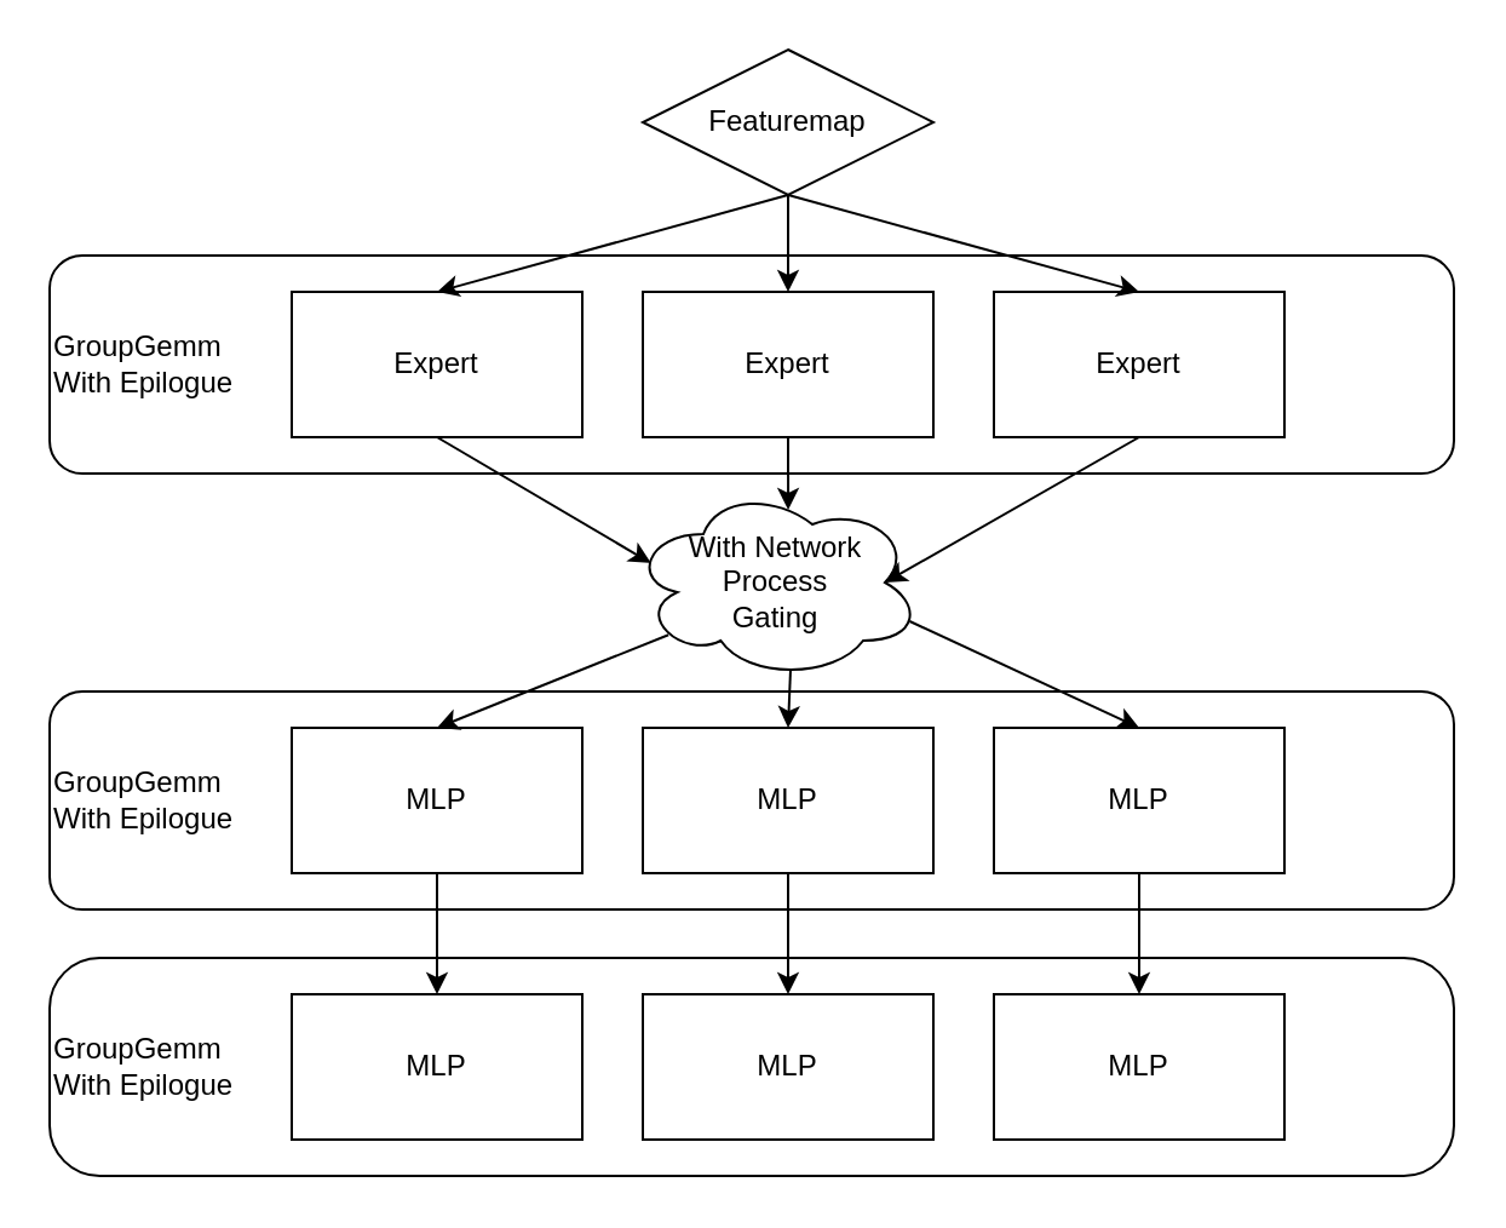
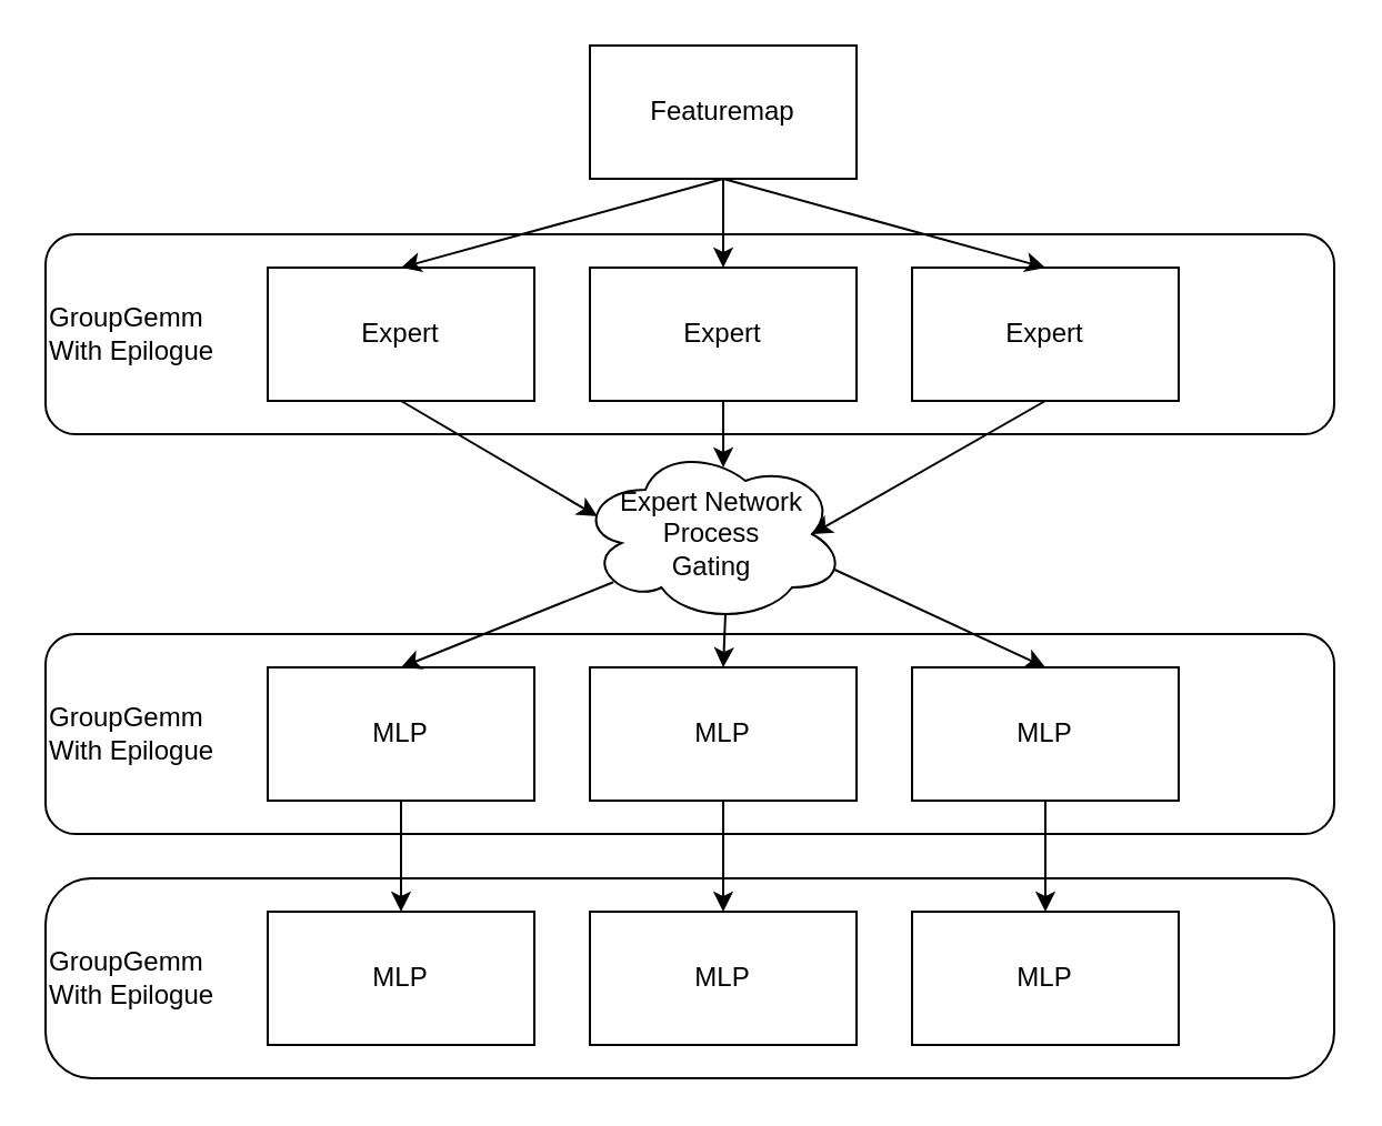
  <mxCell id="0" />
  <mxCell id="1" parent="0" />
  <mxCell id="2" value="GroupGemm&lt;br&gt;With Epilogue" style="rounded=1;whiteSpace=wrap;html=1;align=left;" parent="1" vertex="1"><mxGeometry x="20" y="105" width="580" height="90" as="geometry" /></mxCell>
  <mxCell id="3" value="GroupGemm&lt;br&gt;With Epilogue" style="rounded=1;whiteSpace=wrap;html=1;align=left;arcSize=23;" parent="1" vertex="1"><mxGeometry x="20" y="395" width="580" height="90" as="geometry" /></mxCell>
  <mxCell id="4" value="GroupGemm&lt;br&gt;With Epilogue" style="rounded=1;whiteSpace=wrap;html=1;align=left;" parent="1" vertex="1"><mxGeometry x="20" y="285" width="580" height="90" as="geometry" /></mxCell>
- <mxCell id="5" value="Featuremap" style="rhombus;whiteSpace=wrap;html=1;" parent="1" vertex="1"><mxGeometry x="265" y="20" width="120" height="60" as="geometry" /></mxCell>
+ <mxCell id="5" value="Featuremap" style="rounded=0;whiteSpace=wrap;html=1;" parent="1" vertex="1"><mxGeometry x="265" y="20" width="120" height="60" as="geometry" /></mxCell>
  <mxCell id="6" value="Expert" style="rounded=0;whiteSpace=wrap;html=1;" parent="1" vertex="1"><mxGeometry x="120" y="120" width="120" height="60" as="geometry" /></mxCell>
  <mxCell id="7" value="Expert" style="rounded=0;whiteSpace=wrap;html=1;" parent="1" vertex="1"><mxGeometry x="265" y="120" width="120" height="60" as="geometry" /></mxCell>
  <mxCell id="8" value="Expert" style="rounded=0;whiteSpace=wrap;html=1;" parent="1" vertex="1"><mxGeometry x="410" y="120" width="120" height="60" as="geometry" /></mxCell>
  <mxCell id="9" value="MLP" style="rounded=0;whiteSpace=wrap;html=1;" parent="1" vertex="1"><mxGeometry x="120" y="300" width="120" height="60" as="geometry" /></mxCell>
  <mxCell id="10" value="MLP" style="rounded=0;whiteSpace=wrap;html=1;" parent="1" vertex="1"><mxGeometry x="265" y="300" width="120" height="60" as="geometry" /></mxCell>
  <mxCell id="11" value="MLP" style="rounded=0;whiteSpace=wrap;html=1;" parent="1" vertex="1"><mxGeometry x="410" y="300" width="120" height="60" as="geometry" /></mxCell>
- <mxCell id="12" value="With Network&lt;br&gt;Process&lt;br&gt;Gating" style="ellipse;shape=cloud;whiteSpace=wrap;html=1;" parent="1" vertex="1"><mxGeometry x="260" y="200" width="120" height="80" as="geometry" /></mxCell>
+ <mxCell id="12" value="Expert Network&lt;br&gt;Process&lt;br&gt;Gating" style="ellipse;shape=cloud;whiteSpace=wrap;html=1;" parent="1" vertex="1"><mxGeometry x="260" y="200" width="120" height="80" as="geometry" /></mxCell>
  <mxCell id="13" value="" style="endArrow=classic;html=1;rounded=0;exitX=0.13;exitY=0.77;exitDx=0;exitDy=0;entryX=0.5;entryY=0;entryDx=0;entryDy=0;exitPerimeter=0;" parent="1" source="12" target="9" edge="1"><mxGeometry width="50" height="50" relative="1" as="geometry"><mxPoint x="-20" y="259.2" as="sourcePoint" /><mxPoint x="75.6" y="220.8" as="targetPoint" /></mxGeometry></mxCell>
  <mxCell id="14" value="" style="endArrow=classic;html=1;rounded=0;exitX=0.96;exitY=0.7;exitDx=0;exitDy=0;entryX=0.5;entryY=0;entryDx=0;entryDy=0;exitPerimeter=0;" parent="1" source="12" target="11" edge="1"><mxGeometry width="50" height="50" relative="1" as="geometry"><mxPoint x="666" y="280" as="sourcePoint" /><mxPoint x="570" y="318" as="targetPoint" /></mxGeometry></mxCell>
  <mxCell id="15" value="" style="endArrow=classic;html=1;rounded=0;exitX=0.55;exitY=0.95;exitDx=0;exitDy=0;entryX=0.5;entryY=0;entryDx=0;entryDy=0;exitPerimeter=0;" parent="1" source="12" target="10" edge="1"><mxGeometry width="50" height="50" relative="1" as="geometry"><mxPoint x="385" y="266" as="sourcePoint" /><mxPoint x="480" y="310" as="targetPoint" /></mxGeometry></mxCell>
  <mxCell id="16" value="" style="endArrow=classic;html=1;rounded=0;exitX=0.5;exitY=1;exitDx=0;exitDy=0;entryX=0.07;entryY=0.4;entryDx=0;entryDy=0;entryPerimeter=0;" parent="1" source="6" target="12" edge="1"><mxGeometry width="50" height="50" relative="1" as="geometry"><mxPoint x="286" y="272" as="sourcePoint" /><mxPoint x="190" y="310" as="targetPoint" /></mxGeometry></mxCell>
  <mxCell id="17" value="" style="endArrow=classic;html=1;rounded=0;exitX=0.5;exitY=1;exitDx=0;exitDy=0;entryX=0.542;entryY=0.125;entryDx=0;entryDy=0;entryPerimeter=0;" parent="1" source="7" target="12" edge="1"><mxGeometry width="50" height="50" relative="1" as="geometry"><mxPoint x="190" y="190" as="sourcePoint" /><mxPoint x="278" y="242" as="targetPoint" /></mxGeometry></mxCell>
  <mxCell id="18" value="" style="endArrow=classic;html=1;rounded=0;exitX=0.5;exitY=1;exitDx=0;exitDy=0;entryX=0.875;entryY=0.5;entryDx=0;entryDy=0;entryPerimeter=0;" parent="1" source="8" target="12" edge="1"><mxGeometry width="50" height="50" relative="1" as="geometry"><mxPoint x="335" y="190" as="sourcePoint" /><mxPoint x="335" y="220" as="targetPoint" /></mxGeometry></mxCell>
  <mxCell id="19" value="MLP" style="rounded=0;whiteSpace=wrap;html=1;" parent="1" vertex="1"><mxGeometry x="120" y="410" width="120" height="60" as="geometry" /></mxCell>
  <mxCell id="20" value="MLP" style="rounded=0;whiteSpace=wrap;html=1;" parent="1" vertex="1"><mxGeometry x="265" y="410" width="120" height="60" as="geometry" /></mxCell>
  <mxCell id="21" value="MLP" style="rounded=0;whiteSpace=wrap;html=1;" parent="1" vertex="1"><mxGeometry x="410" y="410" width="120" height="60" as="geometry" /></mxCell>
  <mxCell id="22" value="" style="endArrow=classic;html=1;rounded=0;exitX=0.5;exitY=1;exitDx=0;exitDy=0;entryX=0.5;entryY=0;entryDx=0;entryDy=0;" parent="1" source="5" target="6" edge="1"><mxGeometry width="50" height="50" relative="1" as="geometry"><mxPoint x="190" y="190" as="sourcePoint" /><mxPoint x="278" y="242" as="targetPoint" /></mxGeometry></mxCell>
  <mxCell id="23" value="" style="endArrow=classic;html=1;rounded=0;exitX=0.5;exitY=1;exitDx=0;exitDy=0;entryX=0.5;entryY=0;entryDx=0;entryDy=0;" parent="1" source="5" target="8" edge="1"><mxGeometry width="50" height="50" relative="1" as="geometry"><mxPoint x="335" y="90" as="sourcePoint" /><mxPoint x="190" y="130" as="targetPoint" /></mxGeometry></mxCell>
  <mxCell id="24" value="" style="endArrow=classic;html=1;rounded=0;exitX=0.5;exitY=1;exitDx=0;exitDy=0;" parent="1" source="5" target="7" edge="1"><mxGeometry width="50" height="50" relative="1" as="geometry"><mxPoint x="320" y="80" as="sourcePoint" /><mxPoint x="480" y="130" as="targetPoint" /></mxGeometry></mxCell>
  <mxCell id="25" value="" style="endArrow=classic;html=1;rounded=0;exitX=0.5;exitY=1;exitDx=0;exitDy=0;" parent="1" source="9" target="19" edge="1"><mxGeometry width="50" height="50" relative="1" as="geometry"><mxPoint x="66" y="410" as="sourcePoint" /><mxPoint x="-30" y="448" as="targetPoint" /></mxGeometry></mxCell>
  <mxCell id="26" value="" style="endArrow=classic;html=1;rounded=0;exitX=0.5;exitY=1;exitDx=0;exitDy=0;entryX=0.5;entryY=0;entryDx=0;entryDy=0;" parent="1" source="10" target="20" edge="1"><mxGeometry width="50" height="50" relative="1" as="geometry"><mxPoint x="326" y="480" as="sourcePoint" /><mxPoint x="230" y="518" as="targetPoint" /></mxGeometry></mxCell>
  <mxCell id="27" value="" style="endArrow=classic;html=1;rounded=0;exitX=0.5;exitY=1;exitDx=0;exitDy=0;entryX=0.5;entryY=0;entryDx=0;entryDy=0;" parent="1" source="11" target="21" edge="1"><mxGeometry width="50" height="50" relative="1" as="geometry"><mxPoint x="335" y="370" as="sourcePoint" /><mxPoint x="335" y="420" as="targetPoint" /></mxGeometry></mxCell>
